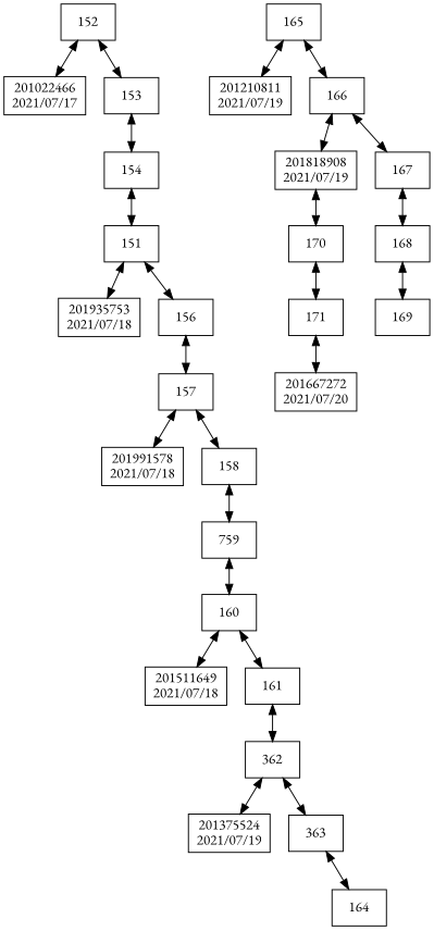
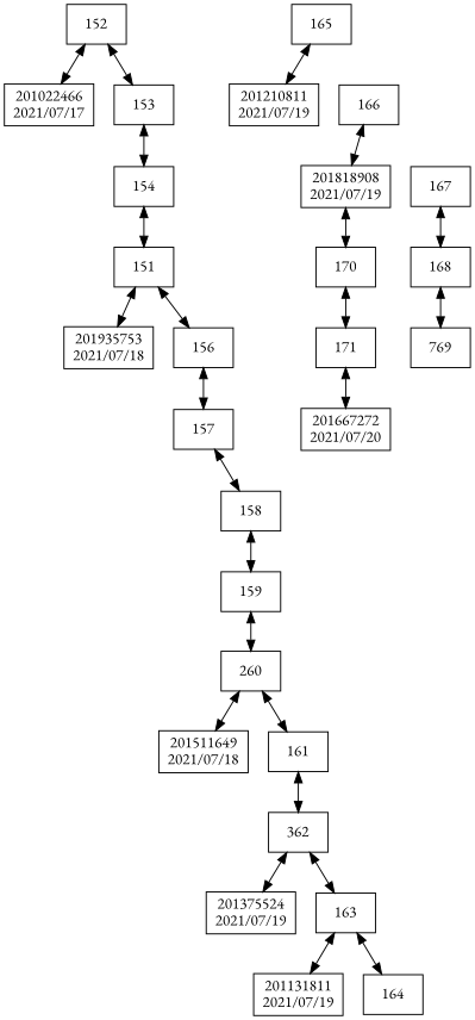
  digraph {
    compound=true
    fontname="EB Garamond"
    rankdir=TB
    node [fontname="EB Garamond" shape=box]
    edge [dir=both fontname="EB Garamond"]
    n1 [label=152]
    n2 [label="201022466\n2021/07/17"]
    n3 [label=153]
    n4 [label=154]
    n5 [label=151]
    n6 [label="201935753\n2021/07/18"]
    n7 [label=156]
    n8 [label=157]
-   n9 [label="201991578\n2021/07/18"]
    n10 [label=158]
-   n11 [label=759]
-   n12 [label=160]
+   n11 [label=159]
+   n12 [label=260]
    n13 [label="201511649\n2021/07/18"]
    n14 [label=161]
    n15 [label=362]
    n16 [label="201375524\n2021/07/19"]
-   n17 [label=363]
+   n17 [label=163]
+   n18 [label="201131811\n2021/07/19"]
    n19 [label=164]
    n20 [label=165]
    n21 [label="201210811\n2021/07/19"]
    n22 [label=166]
    n23 [label="201818908\n2021/07/19"]
    n24 [label=167]
    n25 [label=170]
    n26 [label=168]
-   n27 [label=169]
+   n27 [label=769]
    n28 [label=171]
    n29 [label="201667272\n2021/07/20"]
    n1 -> n2
    n1 -> n3
    n3 -> n4
    n4 -> n5
    n5 -> n6
    n5 -> n7
    n7 -> n8
-   n8 -> n9
    n8 -> n10
    n10 -> n11
    n11 -> n12
    n12 -> n13
    n12 -> n14
    n14 -> n15
    n15 -> n16
    n15 -> n17
+   n17 -> n18
    n17 -> n19
    n20 -> n21
-   n20 -> n22
    n22 -> n23
-   n22 -> n24
    n23 -> n25
    n24 -> n26
    n25 -> n28
    n26 -> n27
    n28 -> n29
  }
